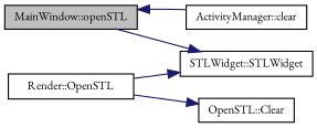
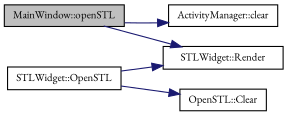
  digraph {
    fontname="EB Garamond"
    rankdir=LR
    node [color=black fillcolor=white fontname="EB Garamond" fontsize=10 shape=record style=filled]
    edge [color=midnightblue fontname="EB Garamond" fontsize=10 labelfontname=Helvetica labelfontsize=10 style=solid]
    n1 [fillcolor=grey75 fontcolor=black height=0.2 label="MainWindow::openSTL" width=0.4]
    n2 [height=0.2 label="ActivityManager::clear" width=0.4]
-   n3 [height=0.2 label="STLWidget::STLWidget" width=0.4]
-   n4 [height=0.2 label="Render::OpenSTL" width=0.4]
+   n3 [height=0.2 label="STLWidget::Render" width=0.4]
+   n4 [height=0.2 label="STLWidget::OpenSTL" width=0.4]
    n5 [height=0.2 label="OpenSTL::Clear" width=0.4]
-   n2 -> n1
+   n1 -> n2
    n1 -> n3
    n4 -> n3
    n4 -> n5
  }
